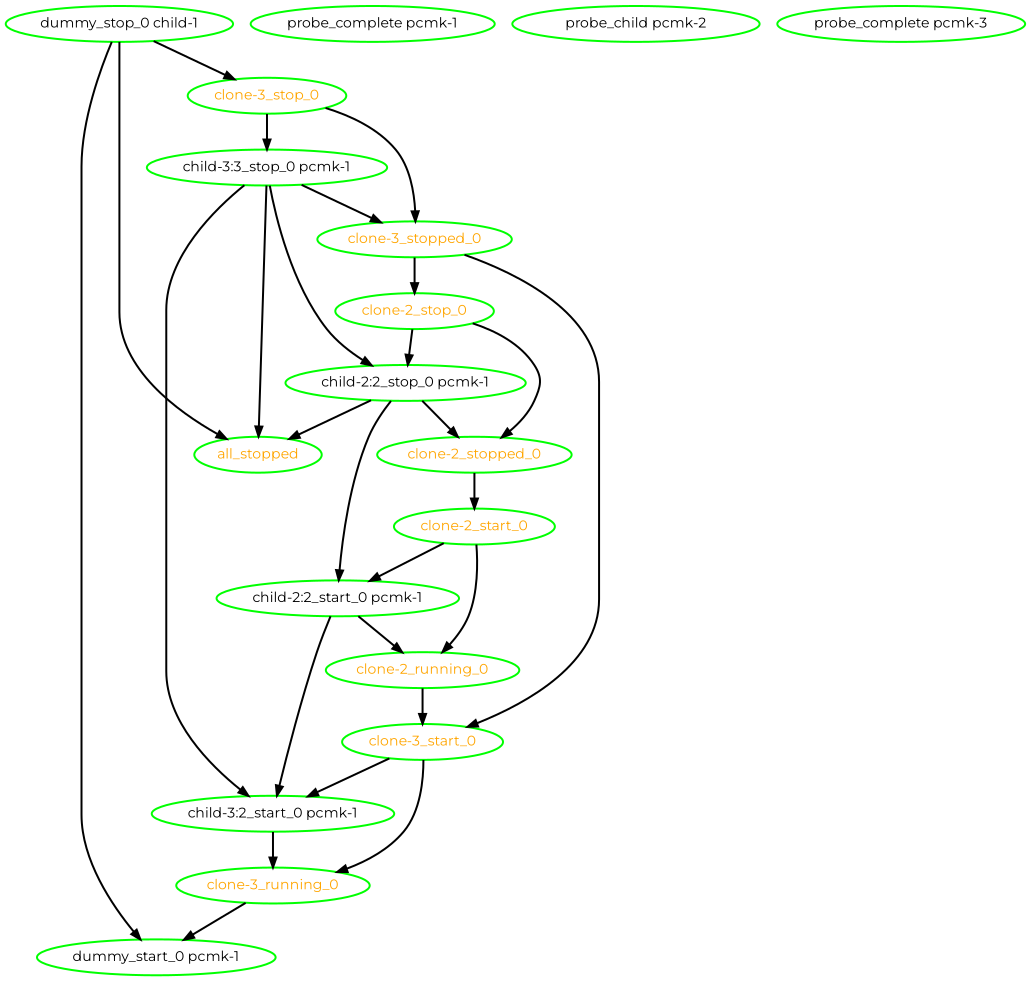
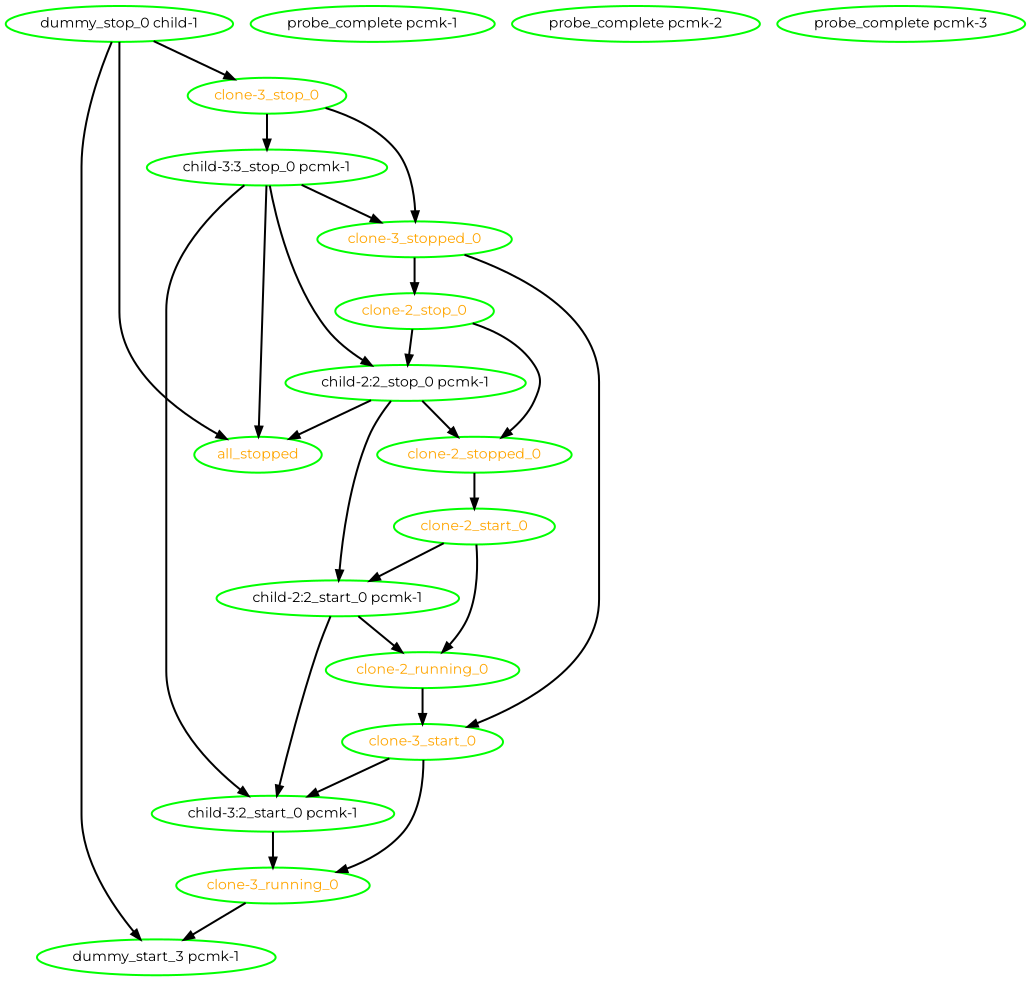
  digraph {
    fontname=Montserrat
    node [color=green fontcolor=black fontname=Montserrat style=bold]
    edge [fontname=Montserrat style=bold]
    "child-2:2_start_0 pcmk-1"
    "child-3:2_start_0 pcmk-1"
    "clone-2_running_0" [fontcolor=orange]
    "clone-3_running_0" [fontcolor=orange]
    "clone-3_start_0" [fontcolor=orange]
-   "dummy_start_0 pcmk-1"
+   "dummy_start_0 pcmk-1" [label="dummy_start_3 pcmk-1"]
    "child-2:2_stop_0 pcmk-1"
    all_stopped [fontcolor=orange]
    "clone-2_stopped_0" [fontcolor=orange]
    "clone-2_start_0" [fontcolor=orange]
    n11 [label="child-3:3_stop_0 pcmk-1"]
    "clone-3_stopped_0" [fontcolor=orange]
    "clone-2_stop_0" [fontcolor=orange]
    "clone-3_stop_0" [fontcolor=orange]
    n15 [label="dummy_stop_0 child-1"]
    "probe_complete pcmk-1"
-   "probe_complete pcmk-2" [label="probe_child pcmk-2"]
+   "probe_complete pcmk-2"
    "probe_complete pcmk-3"
    "child-2:2_start_0 pcmk-1" -> "child-3:2_start_0 pcmk-1"
    "child-2:2_start_0 pcmk-1" -> "clone-2_running_0"
    "child-3:2_start_0 pcmk-1" -> "clone-3_running_0"
    "clone-2_running_0" -> "clone-3_start_0"
    "clone-3_running_0" -> "dummy_start_0 pcmk-1"
    "clone-3_start_0" -> "child-3:2_start_0 pcmk-1"
    "clone-3_start_0" -> "clone-3_running_0"
    "child-2:2_stop_0 pcmk-1" -> "child-2:2_start_0 pcmk-1"
    "child-2:2_stop_0 pcmk-1" -> all_stopped
    "child-2:2_stop_0 pcmk-1" -> "clone-2_stopped_0"
    "clone-2_stopped_0" -> "clone-2_start_0"
    "clone-2_start_0" -> "child-2:2_start_0 pcmk-1"
    "clone-2_start_0" -> "clone-2_running_0"
    n11 -> "child-3:2_start_0 pcmk-1"
    n11 -> "child-2:2_stop_0 pcmk-1"
    n11 -> all_stopped
    n11 -> "clone-3_stopped_0"
    "clone-3_stopped_0" -> "clone-3_start_0"
    "clone-3_stopped_0" -> "clone-2_stop_0"
    "clone-2_stop_0" -> "child-2:2_stop_0 pcmk-1"
    "clone-2_stop_0" -> "clone-2_stopped_0"
    "clone-3_stop_0" -> n11
    "clone-3_stop_0" -> "clone-3_stopped_0"
    n15 -> "dummy_start_0 pcmk-1"
    n15 -> all_stopped
    n15 -> "clone-3_stop_0"
  }
